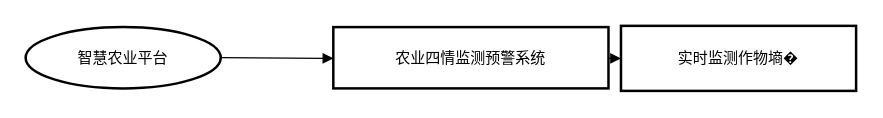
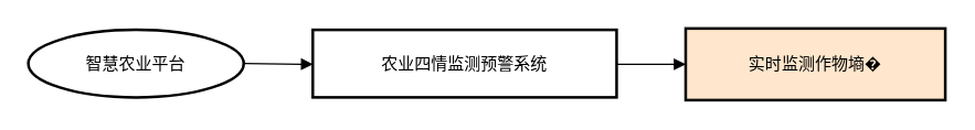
  <mxCell id="0" />
  <mxCell id="1" parent="0" />
  <mxCell id="2" value="智慧农业平台" style="ellipse;whiteSpace=wrap;strokeWidth=2;" vertex="1" parent="1"><mxGeometry x="20" y="21" width="156" height="49" as="geometry" /></mxCell>
- <mxCell id="3" value="农业四情监测预警系统" style="whiteSpace=wrap;strokeWidth=2;" vertex="1" parent="1"><mxGeometry x="266" y="21" width="220" height="49" as="geometry" /></mxCell>
- <mxCell id="4" value="实时监测作物墒�" style="whiteSpace=wrap;strokeWidth=2;" vertex="1" parent="1"><mxGeometry x="496" y="20" width="188" height="52" as="geometry" /></mxCell>
+ <mxCell id="3" value="农业四情监测预警系统" style="whiteSpace=wrap;strokeWidth=2;" vertex="1" parent="1"><mxGeometry x="226" y="21" width="220" height="49" as="geometry" /></mxCell>
+ <mxCell id="4" value="实时监测作物墒�" style="whiteSpace=wrap;strokeWidth=2;fillColor=#ffe6cc;" vertex="1" parent="1"><mxGeometry x="496" y="20" width="188" height="52" as="geometry" /></mxCell>
  <mxCell id="5" value="" style="curved=1;startArrow=none;endArrow=block;exitX=1;exitY=0.51;entryX=0;entryY=0.51;" edge="1" parent="1" source="2" target="3"><mxGeometry relative="1" as="geometry"><Array as="points" /></mxGeometry></mxCell>
  <mxCell id="6" value="" style="curved=1;startArrow=none;endArrow=block;exitX=1;exitY=0.51;entryX=0;entryY=0.5;" edge="1" parent="1" source="3" target="4"><mxGeometry relative="1" as="geometry"><Array as="points" /></mxGeometry></mxCell>
